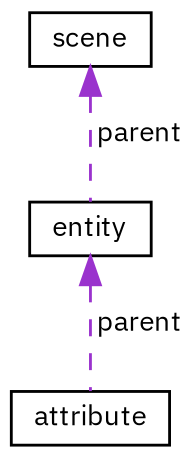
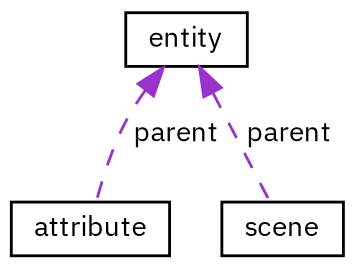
  digraph {
    fontname="IBM Plex Sans"
    node [color=black fillcolor=white fontname="IBM Plex Sans" fontsize=10 shape=record style=filled]
    edge [color=darkorchid3 dir=back fontname="IBM Plex Sans" fontsize=10 labelfontname=Helvetica labelfontsize=10 style=dashed]
    n1 [height=0.2 label=attribute width=0.4]
    n2 [height=0.2 label=entity width=0.4]
    n3 [height=0.2 label=scene width=0.4]
    n2 -> n1 [label=" parent"]
-   n3 -> n2 [label=" parent"]
+   n2 -> n3 [label=" parent"]
  }
